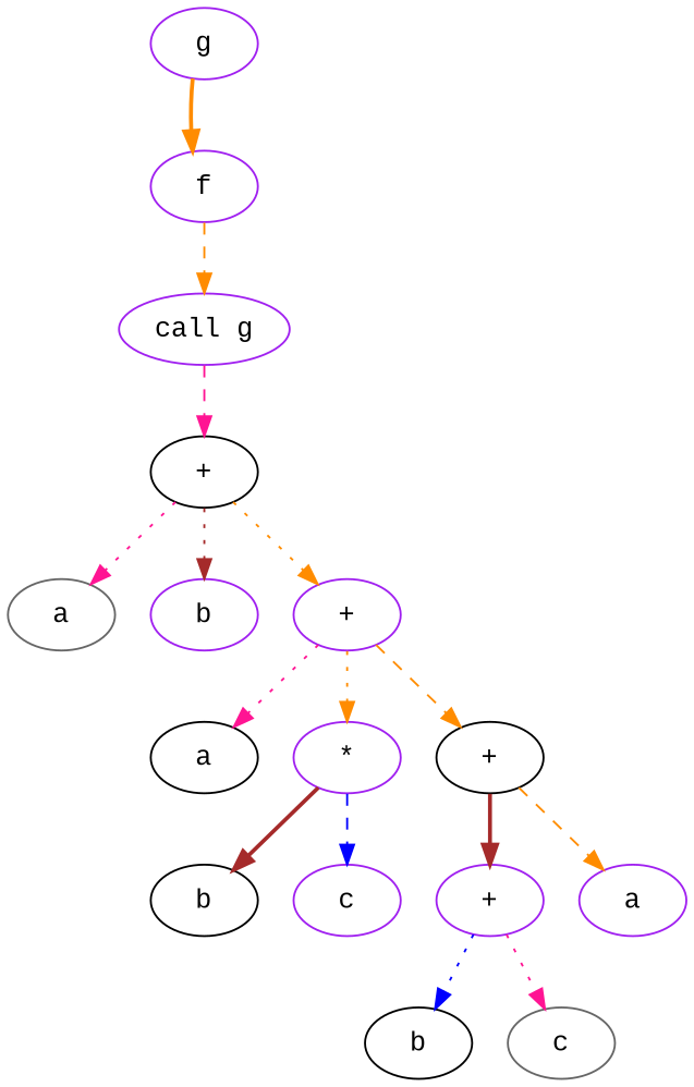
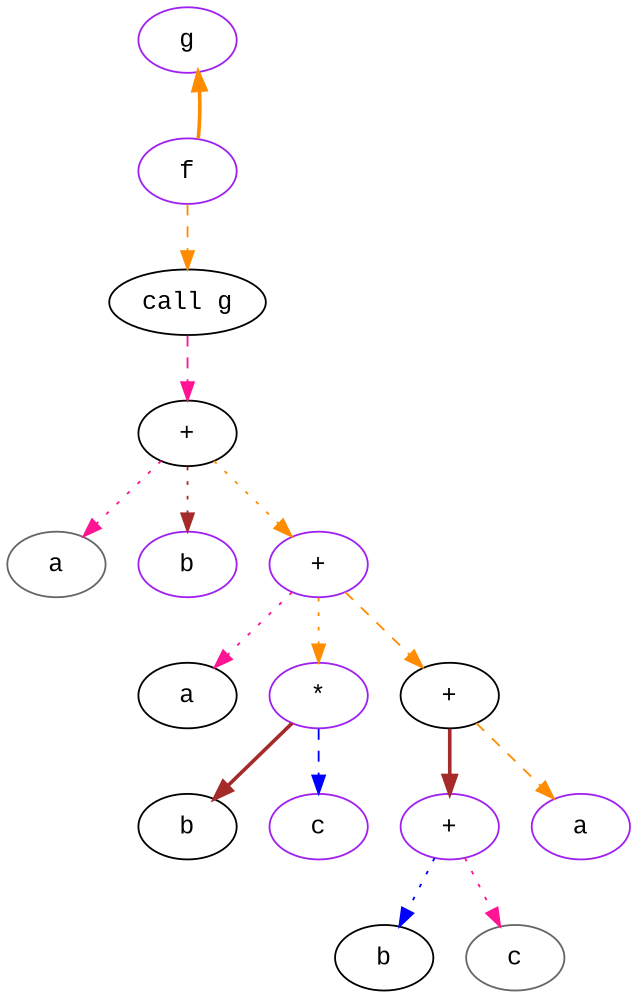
  digraph {
    fontname="Liberation Mono"
    node [color=purple fontname="Liberation Mono"]
    edge [color=darkorange fontname="Liberation Mono" style=dotted]
    n1 [label=g]
    n2 [label=f]
-   n3 [label="call g"]
+   n3 [color=black label="call g"]
    n4 [color=black label="+"]
    n5 [color=gray40 label=a]
    n6 [label=b]
    n7 [label="+"]
    n8 [color=black label=a]
    n9 [label="*"]
    n10 [color=black label="+"]
    n11 [color=black label=b]
    n12 [label=c]
    n13 [label="+"]
    n14 [label=a]
    n15 [color=black label=b]
    n16 [color=gray40 label=c]
-   n1 -> n2 [style=bold]
+   n2 -> n1 [style=bold]
    n2 -> n3 [style=dashed]
    n3 -> n4 [color=deeppink style=dashed]
    n4 -> n5 [color=deeppink]
    n4 -> n6 [color=brown]
    n4 -> n7
    n7 -> n8 [color=deeppink]
    n7 -> n9
    n7 -> n10 [style=dashed]
    n9 -> n11 [color=brown style=bold]
    n9 -> n12 [color=blue style=dashed]
    n10 -> n13 [color=brown style=bold]
    n10 -> n14 [style=dashed]
    n13 -> n15 [color=blue]
    n13 -> n16 [color=deeppink]
  }
